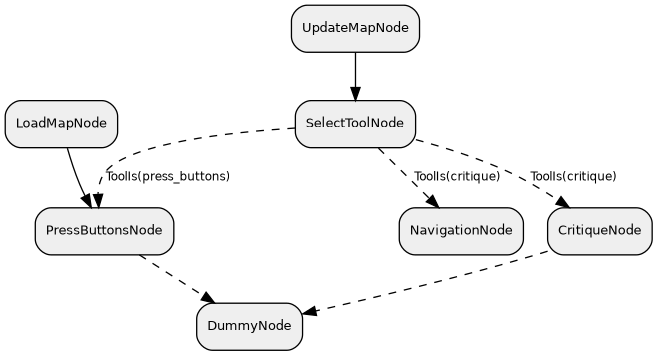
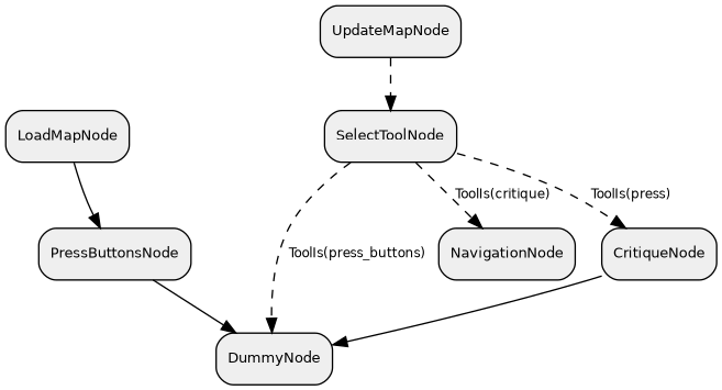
  digraph {
    compound=true
    rankdir=TB
    node [fillcolor="#EFEFEF" fontname=Helvetica fontsize=10 shape=box style="rounded,filled"]
    edge [fontname=Helvetica fontsize=9 style=solid]
    n1 [label=DummyNode]
    n2 [label=UpdateMapNode]
    n3 [label=SelectToolNode]
    n4 [label=NavigationNode]
    n5 [label=PressButtonsNode]
    n6 [label=CritiqueNode]
    n7 [label=LoadMapNode]
-   n2 -> n3
+   n2 -> n3 [style=dashed]
    n3 -> n4 [label="ToolIs(critique)" style=dashed]
-   n3 -> n5 [label="ToolIs(press_buttons)" style=dashed]
-   n3 -> n6 [label="ToolIs(critique)" style=dashed]
-   n5 -> n1 [style=dashed]
-   n6 -> n1 [style=dashed]
+   n3 -> n1 [label="ToolIs(press_buttons)" style=dashed]
+   n3 -> n6 [label="ToolIs(press)" style=dashed]
+   n5 -> n1
+   n6 -> n1
    n7 -> n5
  }
